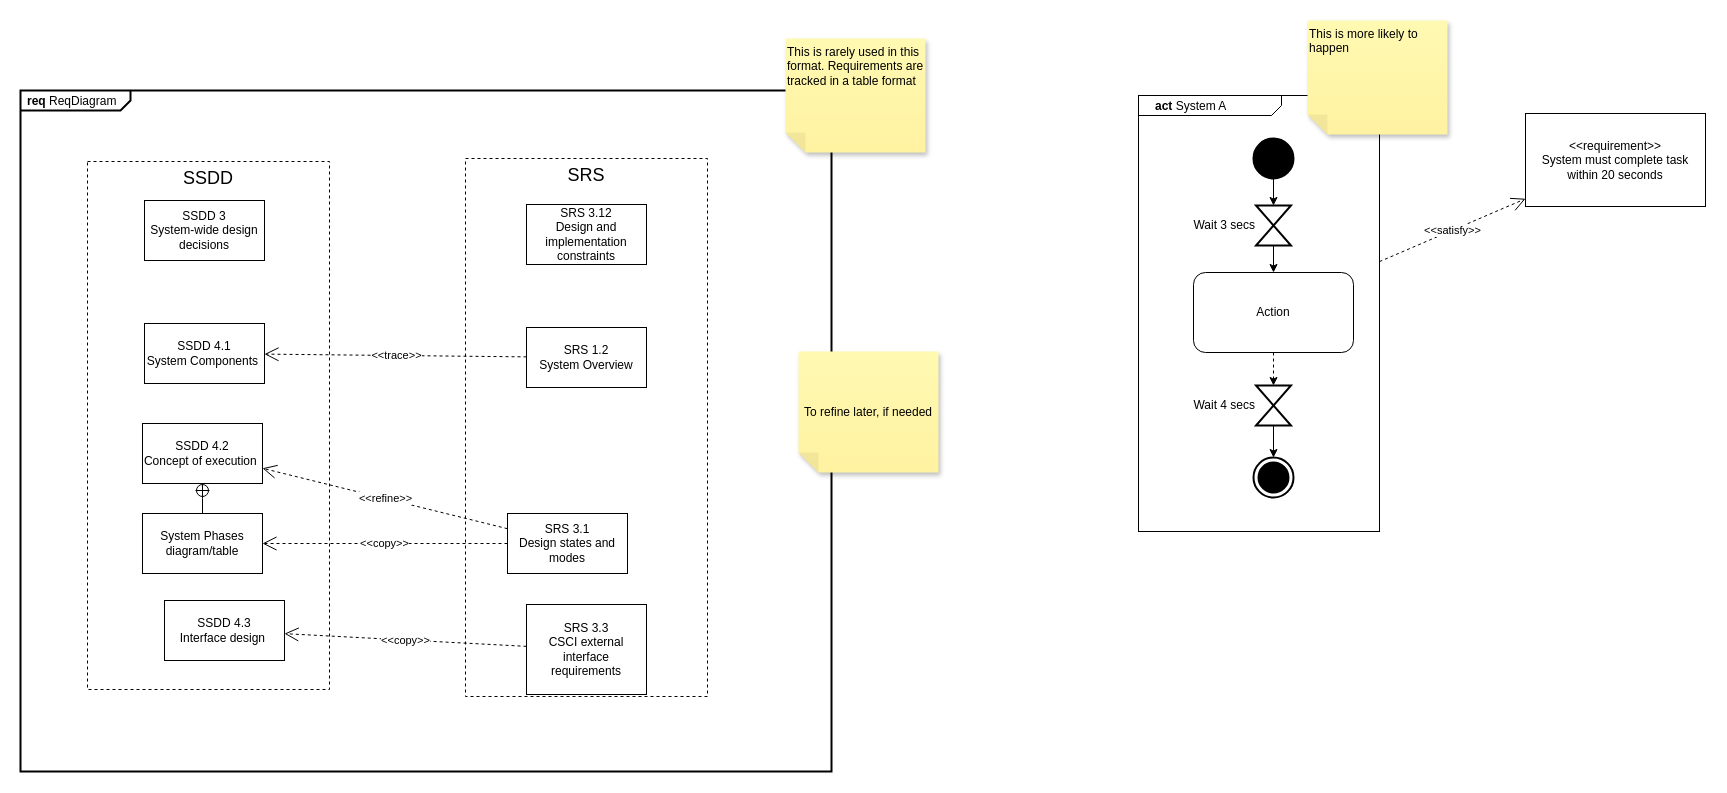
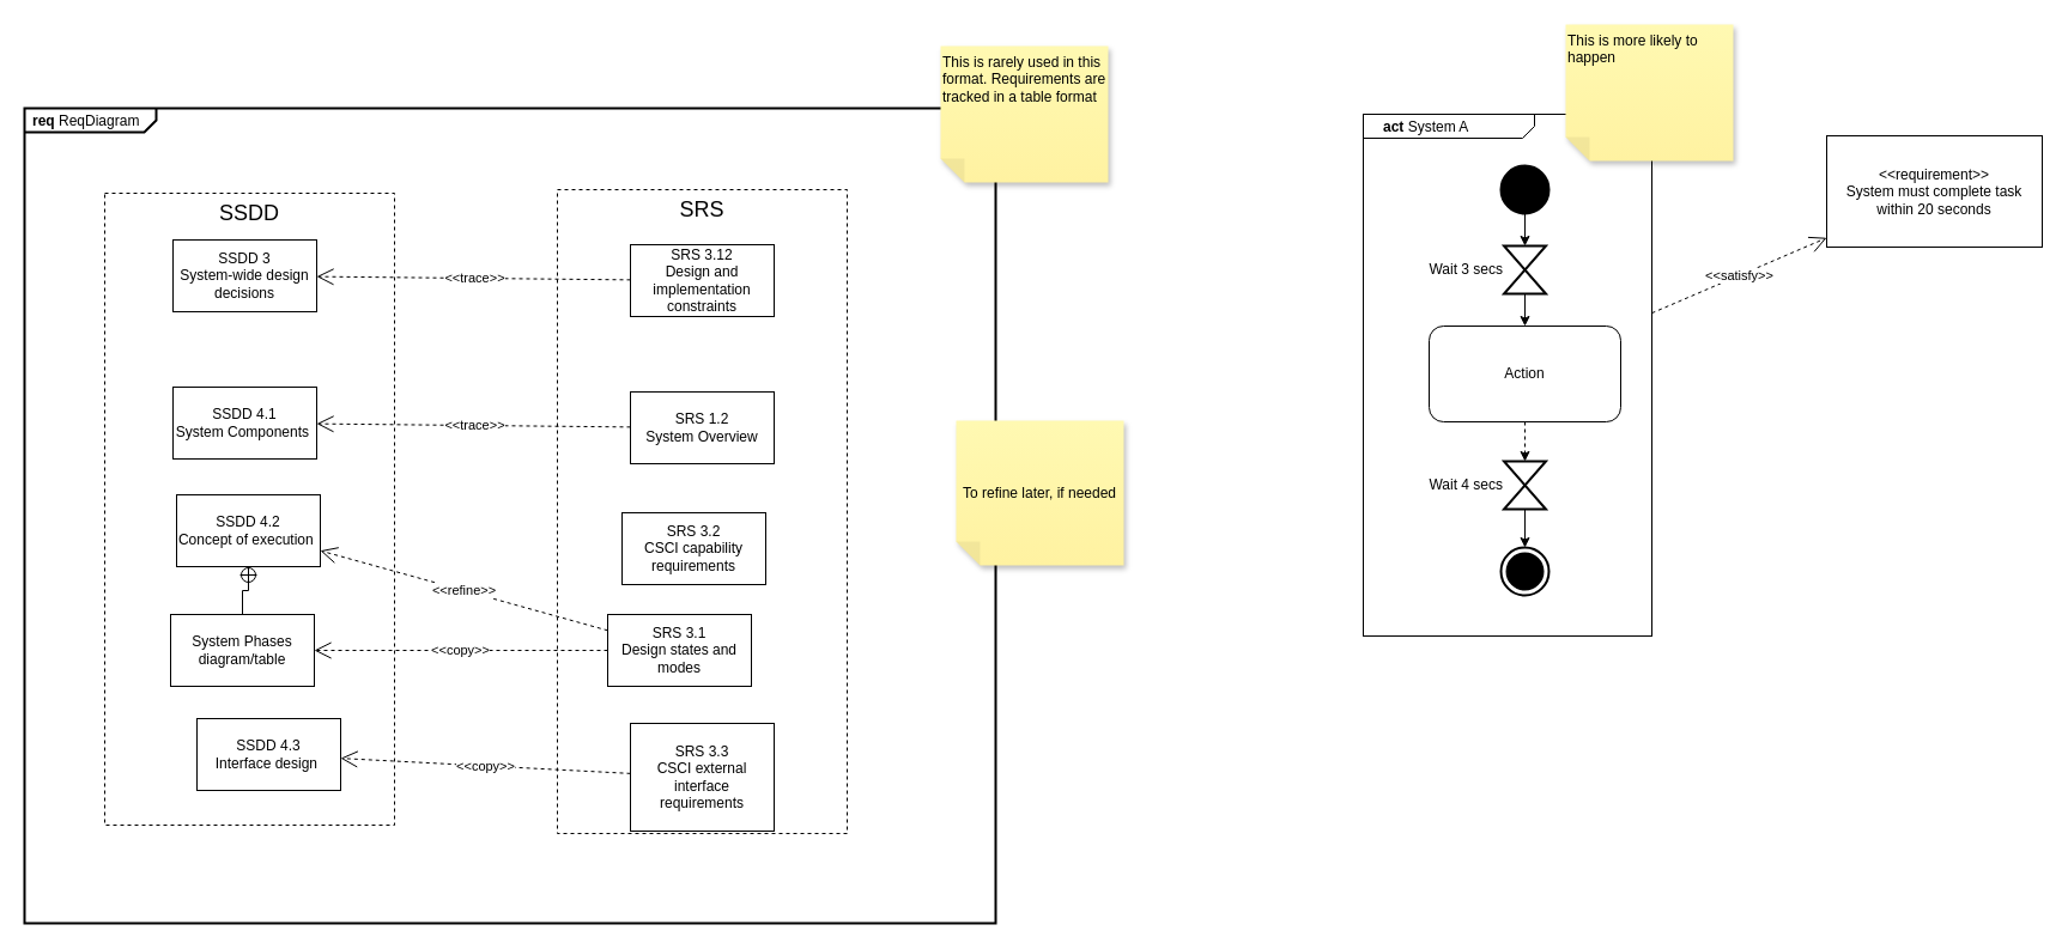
  <mxCell id="0" />
  <mxCell id="1" parent="0" />
  <mxCell id="2" value="&lt;p style=&quot;margin:0px;margin-top:4px;margin-left:7px;text-align:left;&quot;&gt;&lt;b&gt;req&lt;/b&gt;  ReqDiagram&lt;/p&gt;" style="html=1;shape=mxgraph.sysml.package;overflow=fill;labelX=110;strokeWidth=2;align=center;" vertex="1" parent="1"><mxGeometry x="20" y="90" width="811" height="681" as="geometry" /></mxCell>
  <mxCell id="3" value="SRS" style="shape=rect;html=1;whiteSpace=wrap;align=center;verticalAlign=top;dashed=1;fontSize=18;" vertex="1" parent="1"><mxGeometry x="465" y="158" width="242" height="538" as="geometry" /></mxCell>
  <mxCell id="4" value="SSDD" style="shape=rect;html=1;whiteSpace=wrap;align=center;verticalAlign=top;dashed=1;fontSize=18;" vertex="1" parent="1"><mxGeometry x="87" width="242" height="528" as="geometry" y="161" /></mxCell>
  <mxCell id="5" value="SRS 3.1&lt;br&gt;Design states and modes" style="shape=rect;html=1;whiteSpace=wrap;align=center;" vertex="1" parent="1"><mxGeometry x="507" y="513" width="120" height="60" as="geometry" /></mxCell>
- <mxCell id="6" value="SSDD&amp;nbsp;4.2 &lt;br&gt;Concept of execution&amp;nbsp;" style="shape=rect;html=1;whiteSpace=wrap;align=center;" vertex="1" parent="1"><mxGeometry x="142" y="423" width="120" height="60" as="geometry" /></mxCell>
+ <mxCell id="6" value="SSDD&amp;nbsp;4.2 &lt;br&gt;Concept of execution&amp;nbsp;" style="shape=rect;html=1;whiteSpace=wrap;align=center;" vertex="1" parent="1"><mxGeometry x="147" y="413" width="120" height="60" as="geometry" /></mxCell>
  <mxCell id="7" value="&amp;lt;&amp;lt;refine&amp;gt;&amp;gt;" style="endArrow=open;html=1;edgeStyle=none;endSize=12;dashed=1;rounded=0;" edge="1" parent="1" source="5" target="6"><mxGeometry relative="1" as="geometry" /></mxCell>
+ <mxCell id="8" value="SRS 3.2&lt;br&gt;CSCI capability requirements" style="shape=rect;html=1;whiteSpace=wrap;align=center;" vertex="1" parent="1"><mxGeometry x="519" y="428" width="120" height="60" as="geometry" /></mxCell>
  <mxCell id="9" value="SSDD&amp;nbsp;4.1&lt;br&gt;System Components&amp;nbsp;" style="shape=rect;html=1;whiteSpace=wrap;align=center;" vertex="1" parent="1"><mxGeometry x="144" y="323" width="120" height="60" as="geometry" /></mxCell>
  <mxCell id="10" value="&amp;lt;&amp;lt;trace&amp;gt;&amp;gt;" style="endArrow=open;html=1;edgeStyle=none;endSize=12;dashed=1;rounded=0;" edge="1" parent="1" source="14" target="9"><mxGeometry x="-0.007" relative="1" as="geometry"><mxPoint as="offset" /></mxGeometry></mxCell>
  <mxCell id="11" value="SRS 3.3&lt;br&gt;CSCI external interface requirements" style="shape=rect;html=1;whiteSpace=wrap;align=center;" vertex="1" parent="1"><mxGeometry x="526" y="604" width="120" height="90" as="geometry" /></mxCell>
  <mxCell id="12" value="SSDD&amp;nbsp;4.3&lt;br&gt;Interface design&amp;nbsp;" style="shape=rect;html=1;whiteSpace=wrap;align=center;" vertex="1" parent="1"><mxGeometry x="164" y="600" width="120" height="60" as="geometry" /></mxCell>
  <mxCell id="13" value="&amp;lt;&amp;lt;copy&amp;gt;&amp;gt;" style="endArrow=open;html=1;edgeStyle=none;endSize=12;dashed=1;rounded=0;" edge="1" parent="1" source="11" target="12"><mxGeometry relative="1" as="geometry" /></mxCell>
  <mxCell id="14" value="SRS 1.2&lt;br&gt;System Overview" style="shape=rect;html=1;whiteSpace=wrap;align=center;" vertex="1" parent="1"><mxGeometry x="526" y="327" width="120" height="60" as="geometry" /></mxCell>
  <mxCell id="15" value="SSDD 3&lt;br&gt;System-wide design decisions" style="shape=rect;html=1;whiteSpace=wrap;align=center;" vertex="1" parent="1"><mxGeometry x="144" y="200" width="120" height="60" as="geometry" /></mxCell>
+ <mxCell id="16" value="&amp;lt;&amp;lt;trace&amp;gt;&amp;gt;" style="endArrow=open;html=1;edgeStyle=none;endSize=12;dashed=1;rounded=0;" edge="1" parent="1" source="17" target="15"><mxGeometry x="-0.007" relative="1" as="geometry"><mxPoint as="offset" /></mxGeometry></mxCell>
  <mxCell id="17" value="SRS 3.12&lt;br&gt;Design and implementation constraints" style="shape=rect;html=1;whiteSpace=wrap;align=center;" vertex="1" parent="1"><mxGeometry x="526" y="204" width="120" height="60" as="geometry" /></mxCell>
  <mxCell id="18" value="System Phases diagram/table" style="shape=rect;html=1;whiteSpace=wrap;align=center;" vertex="1" parent="1"><mxGeometry x="142" y="513" width="120" height="60" as="geometry" /></mxCell>
  <mxCell id="19" value="" style="rounded=0;html=1;labelBackgroundColor=none;endArrow=none;edgeStyle=elbowEdgeStyle;elbow=vertical;startArrow=sysMLPackCont;startSize=12;" edge="1" parent="1" source="6" target="18"><mxGeometry relative="1" as="geometry"><mxPoint x="227" y="880" as="sourcePoint" /><mxPoint x="137" y="940" as="targetPoint" /></mxGeometry></mxCell>
  <mxCell id="20" value="&amp;lt;&amp;lt;copy&amp;gt;&amp;gt;" style="endArrow=open;html=1;edgeStyle=none;endSize=12;dashed=1;rounded=0;" edge="1" parent="1" source="5" target="18"><mxGeometry relative="1" as="geometry"><mxPoint x="517" y="538" as="sourcePoint" /><mxPoint x="272" y="478" as="targetPoint" /></mxGeometry></mxCell>
  <mxCell id="21" value="To refine later, if needed" style="shape=note;whiteSpace=wrap;html=1;backgroundOutline=1;fontColor=#000000;darkOpacity=0.05;fillColor=#FFF9B2;strokeColor=none;fillStyle=solid;direction=west;gradientDirection=north;gradientColor=#FFF2A1;shadow=1;size=20;pointerEvents=1;" vertex="1" parent="1"><mxGeometry x="798" y="351" width="140" height="121" as="geometry" /></mxCell>
  <mxCell id="22" value="This is rarely used in this format. Requirements are tracked in a table format" style="shape=note;whiteSpace=wrap;html=1;backgroundOutline=1;fontColor=#000000;darkOpacity=0.05;fillColor=#FFF9B2;strokeColor=none;fillStyle=solid;direction=west;gradientDirection=north;gradientColor=#FFF2A1;shadow=1;size=20;pointerEvents=1;align=left;verticalAlign=top;" vertex="1" parent="1"><mxGeometry x="785" y="38" width="140" height="114" as="geometry" /></mxCell>
  <mxCell id="23" value="&lt;p style=&quot;margin:0px;margin-top:4px;margin-left:7px;text-align:left;&quot;&gt;&lt;b&gt;&amp;nbsp; &amp;nbsp;act&lt;/b&gt;&amp;nbsp;System A&lt;/p&gt;" style="html=1;shape=mxgraph.sysml.package;overflow=fill;labelX=143;strokeWidth=1;align=center;container=1;recursiveResize=0;collapsible=1;rotatable=1;allowArrows=0;movableLabel=0;resizable=1;resizeWidth=1;resizeHeight=1;comic=0;" vertex="1" parent="1"><mxGeometry x="1138" y="95" width="241" height="436" as="geometry" /></mxCell>
  <mxCell id="24" style="edgeStyle=orthogonalEdgeStyle;rounded=0;orthogonalLoop=1;jettySize=auto;html=1;exitX=0.5;exitY=1;exitDx=0;exitDy=0;" edge="1" parent="23" source="29" target="27"><mxGeometry relative="1" as="geometry" /></mxCell>
  <mxCell id="25" value="" style="shape=ellipse;html=1;fillColor=strokeColor;strokeWidth=2;verticalLabelPosition=bottom;verticalAlignment=top;perimeter=ellipsePerimeter;" vertex="1" parent="23"><mxGeometry x="115" y="43" width="40" height="40" as="geometry" /></mxCell>
  <mxCell id="26" value="" style="html=1;shape=mxgraph.sysml.actFinal;strokeWidth=2;verticalLabelPosition=bottom;verticalAlignment=top;" vertex="1" parent="23"><mxGeometry x="115" y="362" width="40" height="40" as="geometry" /></mxCell>
  <mxCell id="27" value="Action" style="shape=rect;html=1;rounded=1;whiteSpace=wrap;align=center;" vertex="1" parent="23"><mxGeometry x="55" y="177" width="160" height="80" as="geometry" /></mxCell>
  <mxCell id="28" style="edgeStyle=orthogonalEdgeStyle;rounded=0;orthogonalLoop=1;jettySize=auto;html=1;exitX=0.5;exitY=1;exitDx=0;exitDy=0;entryX=0.5;entryY=0;entryDx=0;entryDy=0;entryPerimeter=0;" edge="1" parent="23" source="31" target="26"><mxGeometry relative="1" as="geometry" /></mxCell>
  <mxCell id="29" value="Wait 3 secs" style="html=1;shape=mxgraph.sysml.timeEvent;strokeWidth=2;verticalLabelPosition=middle;verticalAlignment=top;labelPosition=left;align=right;verticalAlign=middle;" vertex="1" parent="23"><mxGeometry x="117.5" y="110" width="35" height="40" as="geometry" /></mxCell>
  <mxCell id="30" value="" style="edgeStyle=orthogonalEdgeStyle;rounded=0;orthogonalLoop=1;jettySize=auto;html=1;exitX=0.5;exitY=1;exitDx=0;exitDy=0;" edge="1" parent="23" source="25" target="29"><mxGeometry relative="1" as="geometry"><mxPoint x="1413" y="19" as="sourcePoint" /><mxPoint x="1413" y="113" as="targetPoint" /></mxGeometry></mxCell>
  <mxCell id="31" value="Wait 4 secs" style="html=1;shape=mxgraph.sysml.timeEvent;strokeWidth=2;verticalLabelPosition=middle;verticalAlignment=top;labelPosition=left;align=right;verticalAlign=middle;" vertex="1" parent="23"><mxGeometry x="117.5" y="290" width="35" height="40" as="geometry" /></mxCell>
  <mxCell id="32" value="" style="edgeStyle=orthogonalEdgeStyle;rounded=0;orthogonalLoop=1;jettySize=auto;html=1;exitX=0.5;exitY=1;exitDx=0;exitDy=0;entryX=0.5;entryY=0;entryDx=0;entryDy=0;entryPerimeter=0;dashed=1;" edge="1" parent="23" source="27" target="31"><mxGeometry relative="1" as="geometry"><mxPoint x="1413" y="193" as="sourcePoint" /><mxPoint x="1413" y="298" as="targetPoint" /></mxGeometry></mxCell>
  <mxCell id="33" value="&amp;lt;&amp;lt;requirement&amp;gt;&amp;gt;&lt;br&gt;System must complete task within 20 seconds" style="shape=rect;html=1;whiteSpace=wrap;align=center;" vertex="1" parent="1"><mxGeometry x="1525" y="113" width="180" height="93" as="geometry" /></mxCell>
  <mxCell id="34" value="&amp;lt;&amp;lt;satisfy&amp;gt;&amp;gt;" style="endArrow=open;edgeStyle=none;endSize=12;dashed=1;html=1;rounded=0;" edge="1" source="23" target="33" parent="1"><mxGeometry relative="1" as="geometry"><mxPoint x="1308.625" y="446" as="sourcePoint" /></mxGeometry></mxCell>
  <mxCell id="35" value="This is more likely to happen" style="shape=note;whiteSpace=wrap;html=1;backgroundOutline=1;fontColor=#000000;darkOpacity=0.05;fillColor=#FFF9B2;strokeColor=none;fillStyle=solid;direction=west;gradientDirection=north;gradientColor=#FFF2A1;shadow=1;size=20;pointerEvents=1;align=left;verticalAlign=top;" vertex="1" parent="1"><mxGeometry x="1307" y="20" width="140" height="114" as="geometry" /></mxCell>
